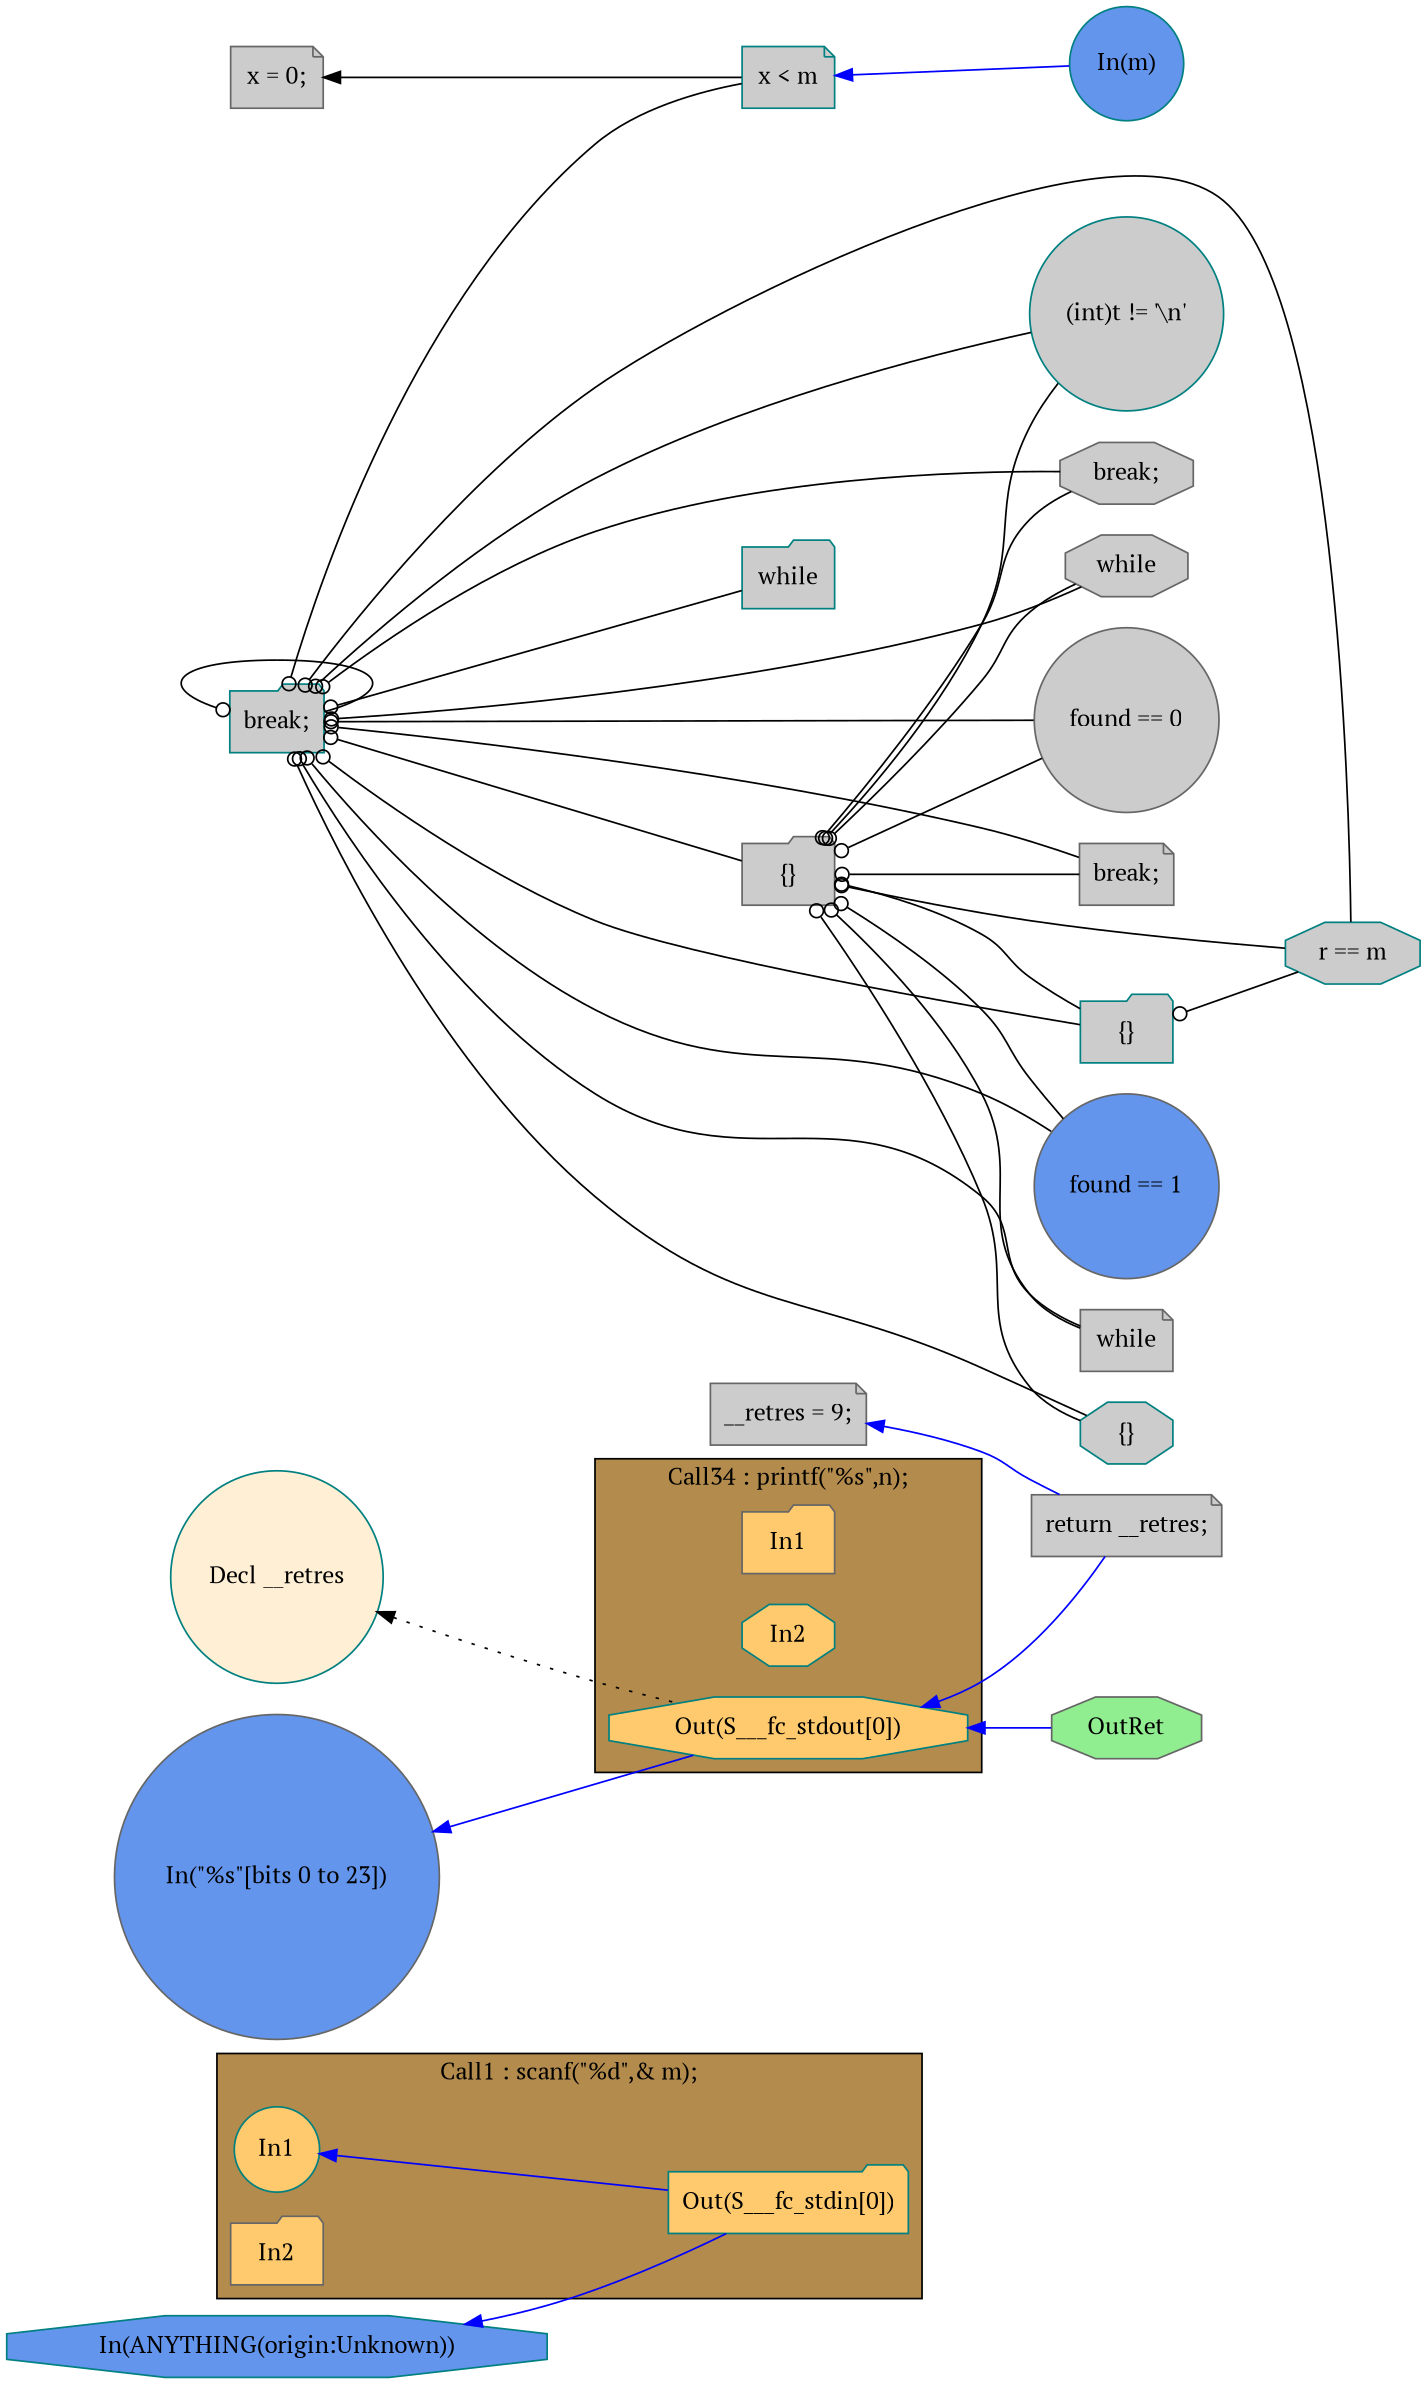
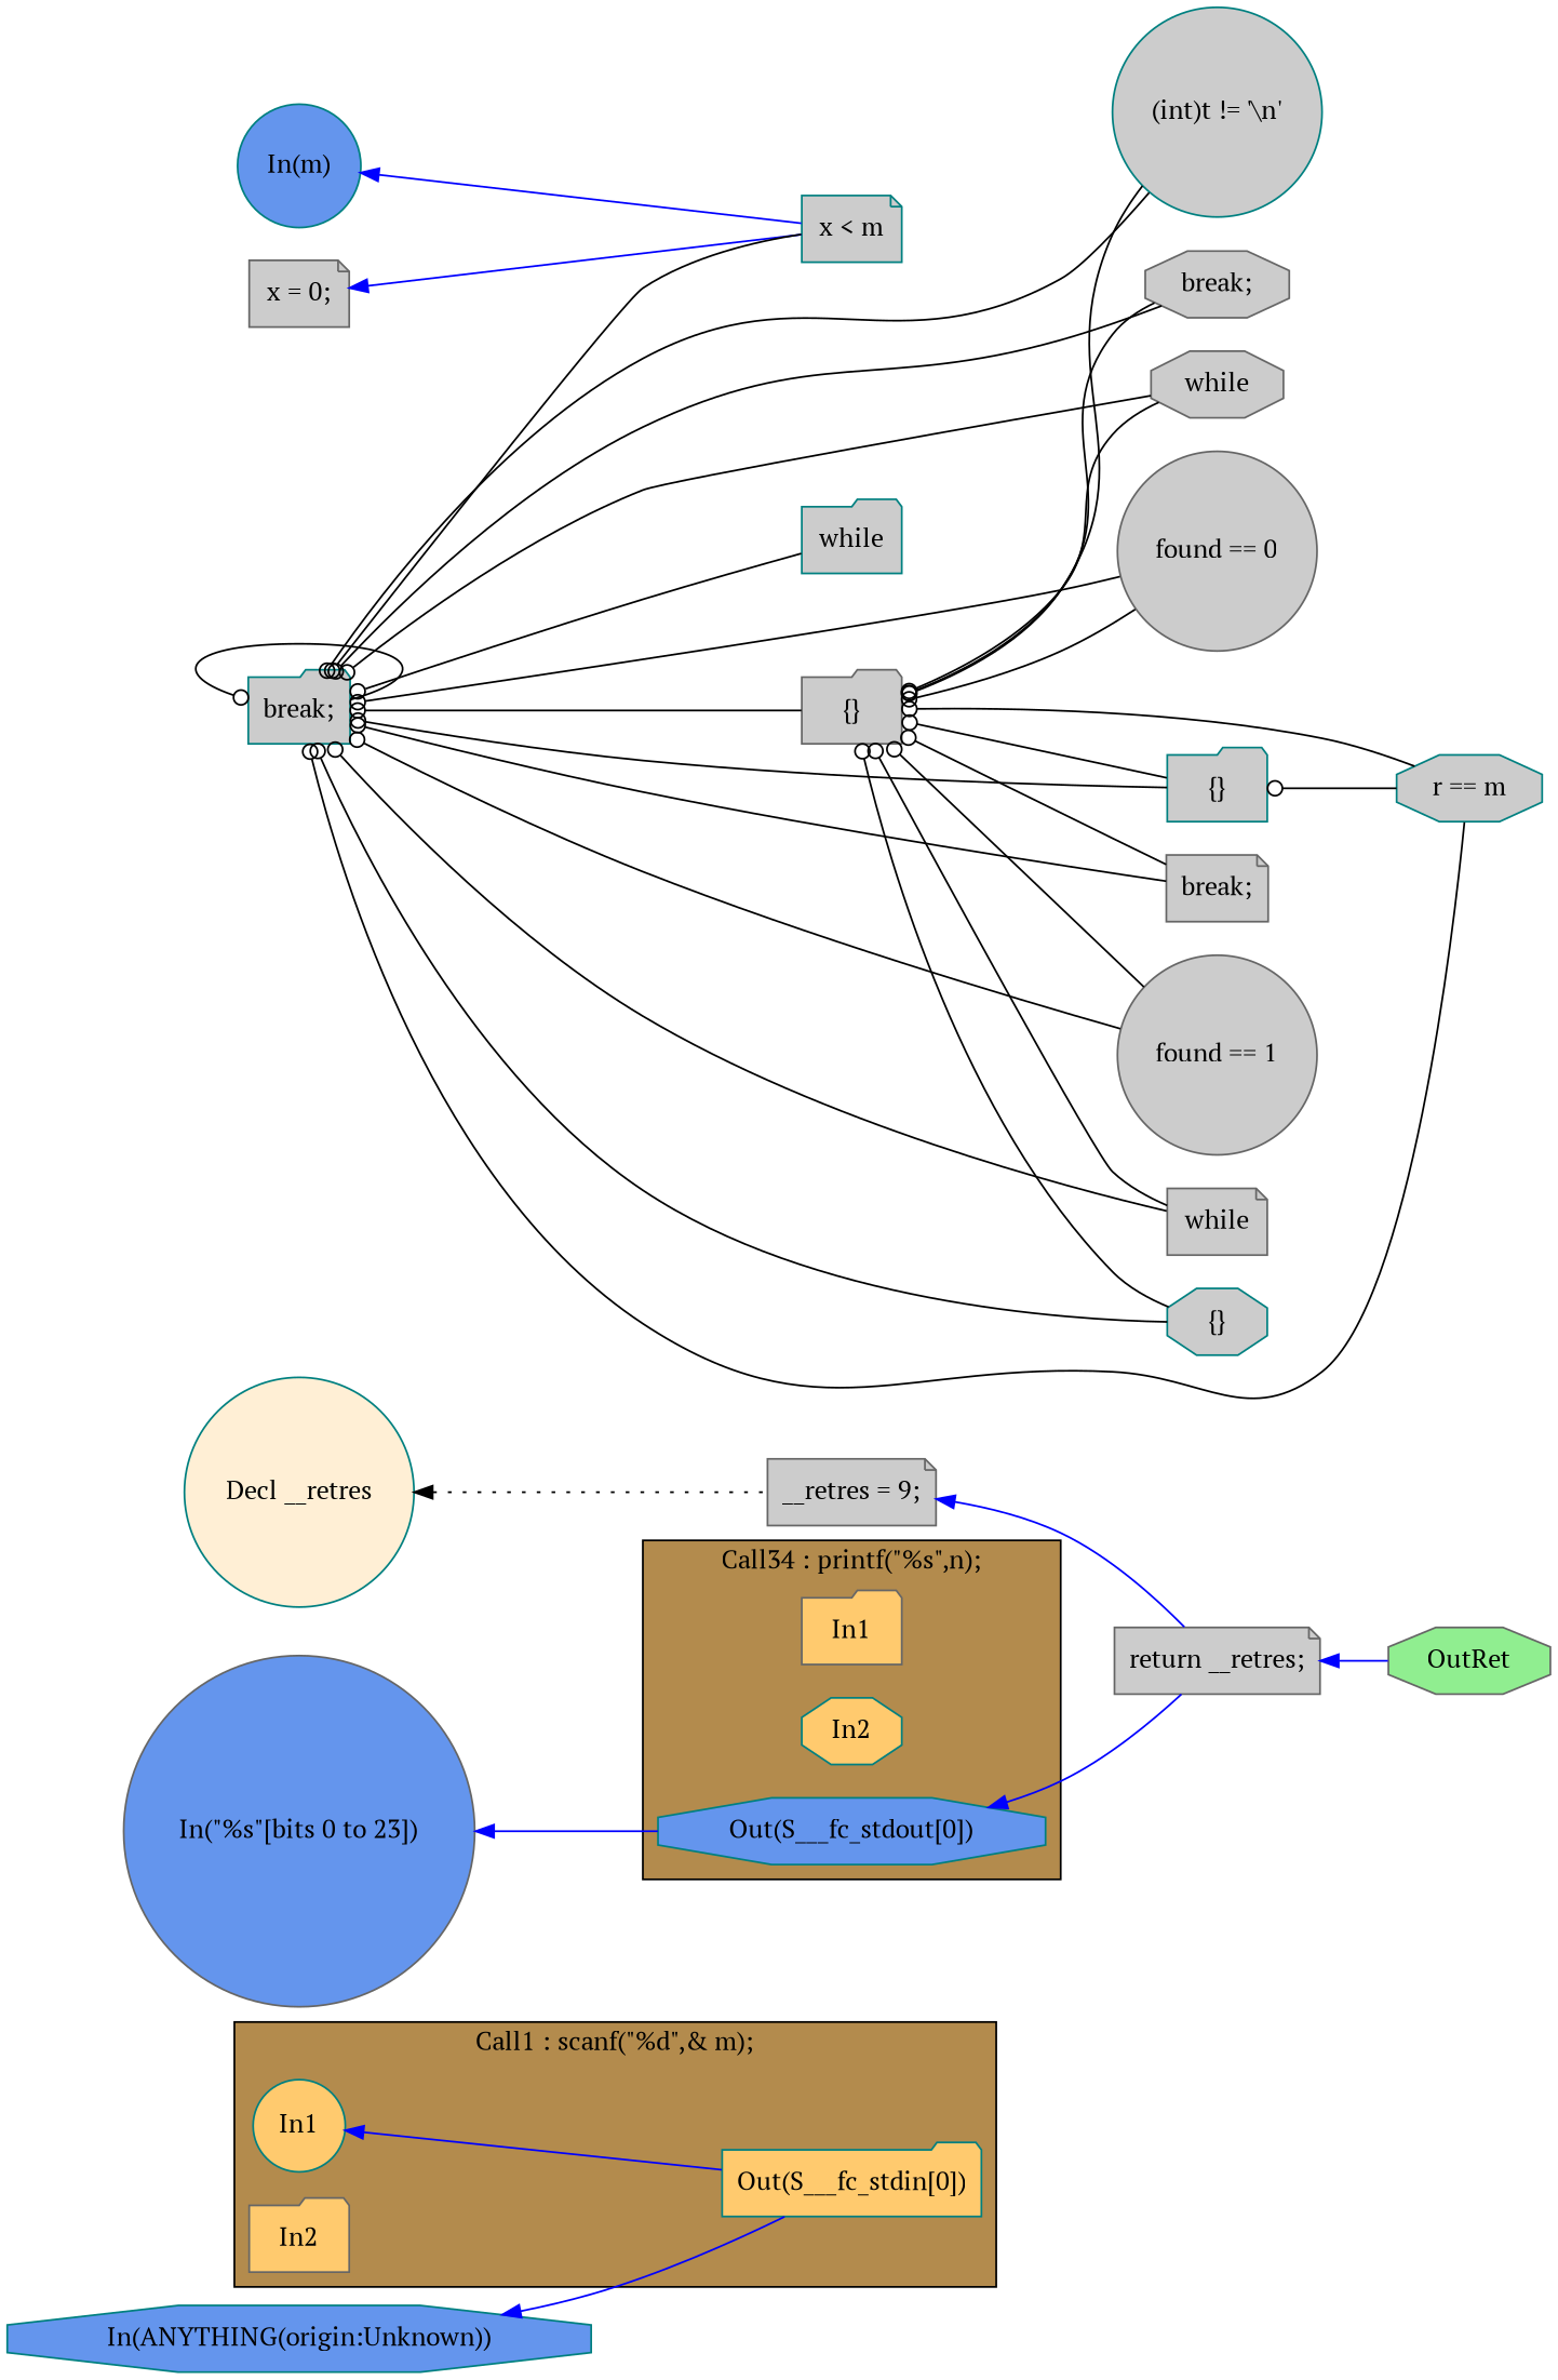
  digraph {
    fontname="PT Serif"
    rankdir=LR
    node [color=teal fillcolor="#CCCCCC" fontname="PT Serif" shape=octagon style=filled]
    edge [color="#000000" dir=back fontname="PT Serif" arrowtail=odot]
    n1 [fillcolor="#FFCA6E" label=In1 shape=circle]
    n2 [color=gray40 fillcolor="#FFCA6E" label=In2 shape=folder]
    n3 [fillcolor="#FFCA6E" label="Out(S___fc_stdin[0])" shape=folder]
    n4 [color=gray40 fillcolor="#FFCA6E" label=In1 shape=folder]
    n5 [fillcolor="#FFCA6E" label=In2]
-   n6 [fillcolor="#FFCA6E" label="Out(S___fc_stdout[0])"]
+   n6 [fillcolor="#6495ED" label="Out(S___fc_stdout[0])"]
    n7 [color=gray40 label="return __retres;" shape=note]
    n8 [fillcolor="#6495ED" label="In(ANYTHING(origin:Unknown))"]
    n9 [fillcolor="#FFEFD5" label="Decl __retres" shape=circle]
    n10 [color=gray40 label="__retres = 9;" shape=note]
    n11 [color=gray40 fillcolor="#90EE90" label=OutRet]
    n12 [color=gray40 label="x = 0;" shape=note]
    n13 [label="x < m" shape=note]
    n14 [label=while shape=folder]
    n15 [color=gray40 label="{}" shape=folder]
    n16 [color=gray40 label=while]
    n17 [color=gray40 label="found == 0" shape=circle]
    n18 [color=gray40 label="break;" shape=note]
    n19 [label="{}" shape=folder]
    n20 [label="r == m"]
-   n21 [color=gray40 fillcolor="#6495ED" label="found == 1" shape=circle]
+   n21 [color=gray40 label="found == 1" shape=circle]
    n22 [color=gray40 label=while shape=note]
    n23 [label="{}"]
    n24 [label="(int)t != '\\n'" shape=circle]
    n25 [color=gray40 label="break;"]
    n26 [label="break;" shape=folder]
    n27 [color=gray40 fillcolor="#6495ED" label="In(\"%s\"[bits 0 to 23])" shape=circle]
    n28 [fillcolor="#6495ED" label="In(m)" shape=circle]
    subgraph cluster_1 {
      fillcolor="#B38B4D"
      label="Call1 : scanf(\"%d\",& m);"
      style=filled
      n1
      n2
      n3
    }
    subgraph cluster_2 {
      fillcolor="#B38B4D"
      label="Call34 : printf(\"%s\",n);"
      style=filled
      n4
      n5
      n6
    }
    n1 -> n3 [color="#0000FF" arrowtail=""]
    n6 -> n7 [color="#0000FF" arrowtail=""]
-   n6 -> n11 [color="#0000FF" arrowtail=""]
+   n7 -> n11 [color="#0000FF" arrowtail=""]
    n8 -> n3 [color="#0000FF" arrowtail=""]
-   n9 -> n6 [style=dotted arrowtail=""]
+   n9 -> n10 [style=dotted arrowtail=""]
    n10 -> n7 [color="#0000FF" arrowtail=""]
-   n12 -> n13 [arrowtail=""]
+   n12 -> n13 [color="#0000FF" arrowtail=""]
    n15 -> n16
    n15 -> n17
    n15 -> n18
    n15 -> n19
    n15 -> n20
    n15 -> n21
    n15 -> n22
    n15 -> n23
    n15 -> n24
    n15 -> n25
    n19 -> n20
    n26 -> n13
    n26 -> n14
    n26 -> n15
    n26 -> n16
    n26 -> n17
    n26 -> n18
    n26 -> n19
    n26 -> n20
    n26 -> n21
    n26 -> n22
    n26 -> n23
    n26 -> n24
    n26 -> n25
    n26 -> n26
    n27 -> n6 [color="#0000FF" arrowtail=""]
-   n13 -> n28 [color="#0000FF" arrowtail=""]
+   n28 -> n13 [color="#0000FF" arrowtail=""]
  }
